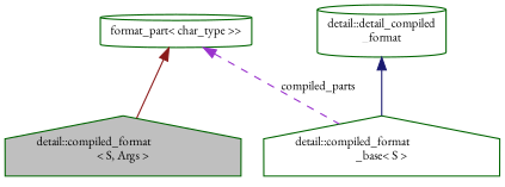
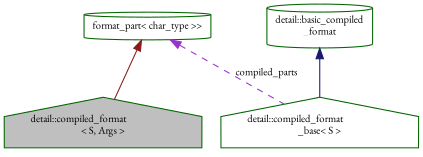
  digraph {
    fontname="EB Garamond"
    node [color=darkgreen fillcolor=white fontname="EB Garamond" fontsize=10 shape=house style=filled]
    edge [dir=back fontname="EB Garamond" fontsize=10 labelfontname=Helvetica labelfontsize=10 style=solid]
    n1 [fillcolor=grey75 fontcolor=black height=0.2 label="detail::compiled_format\l\< S, Args \>" width=0.4]
    n2 [height=0.2 label="detail::compiled_format\l_base\< S \>" width=0.4]
-   n3 [height=0.2 label="detail::detail_compiled\l_format" shape=cylinder width=0.4]
+   n3 [height=0.2 label="detail::basic_compiled\l_format" shape=cylinder width=0.4]
    n4 [height=0.2 label="format_part\< char_type \>\>" shape=cylinder width=0.4]
    n3 -> n2 [color=midnightblue]
    n4 -> n1 [color=firebrick4]
    n4 -> n2 [color=darkorchid3 label=" compiled_parts" style=dashed]
  }
